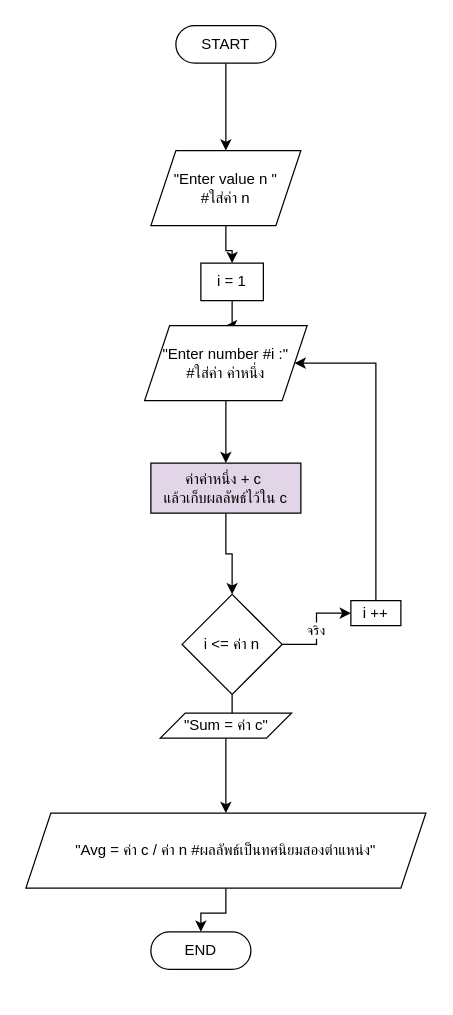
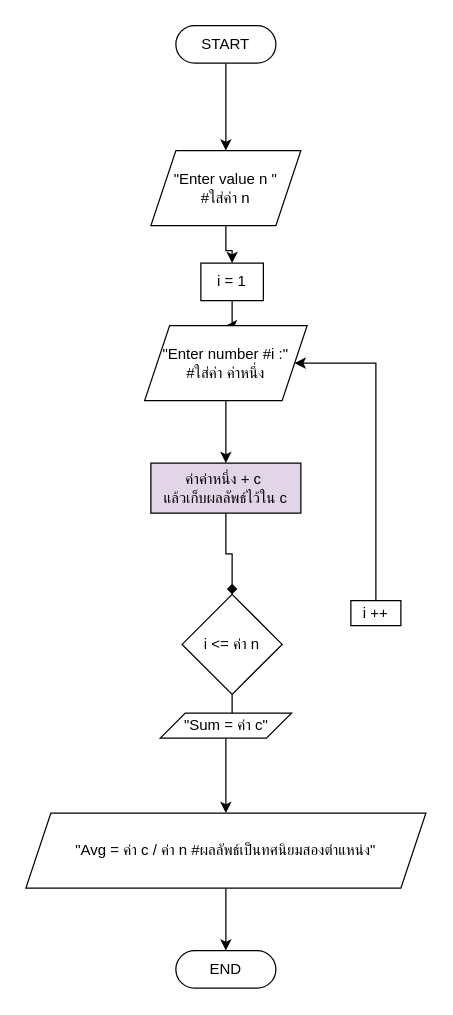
  <mxCell id="0" />
  <mxCell id="1" parent="0" />
  <mxCell id="2" value="" style="edgeStyle=orthogonalEdgeStyle;rounded=0;orthogonalLoop=1;jettySize=auto;html=1;" edge="1" parent="1" source="3" target="6"><mxGeometry relative="1" as="geometry" /></mxCell>
  <mxCell id="3" value="START" style="rounded=1;whiteSpace=wrap;html=1;arcSize=50;" parent="1" vertex="1"><mxGeometry x="140" y="20" width="80" height="30" as="geometry" /></mxCell>
- <mxCell id="4" value="END" style="rounded=1;whiteSpace=wrap;html=1;arcSize=50;" parent="1" vertex="1"><mxGeometry x="120" y="745" width="80" height="30" as="geometry" /></mxCell>
+ <mxCell id="4" value="END" style="rounded=1;whiteSpace=wrap;html=1;arcSize=50;" parent="1" vertex="1"><mxGeometry x="140" y="760" width="80" height="30" as="geometry" /></mxCell>
  <mxCell id="5" value="" style="edgeStyle=orthogonalEdgeStyle;rounded=0;orthogonalLoop=1;jettySize=auto;html=1;" edge="1" parent="1" source="6" target="8"><mxGeometry relative="1" as="geometry" /></mxCell>
  <mxCell id="6" value="&quot;Enter value n &quot;&lt;div&gt;#ใส่ค่า n&lt;/div&gt;" style="shape=parallelogram;perimeter=parallelogramPerimeter;whiteSpace=wrap;html=1;fixedSize=1;" vertex="1" parent="1"><mxGeometry x="120" y="120" width="120" height="60" as="geometry" /></mxCell>
  <mxCell id="7" value="" style="edgeStyle=orthogonalEdgeStyle;rounded=0;orthogonalLoop=1;jettySize=auto;html=1;" edge="1" parent="1" source="8" target="10"><mxGeometry relative="1" as="geometry" /></mxCell>
  <mxCell id="8" value="i = 1" style="whiteSpace=wrap;html=1;" vertex="1" parent="1"><mxGeometry x="160" y="210" width="50" height="30" as="geometry" /></mxCell>
  <mxCell id="9" value="" style="edgeStyle=orthogonalEdgeStyle;rounded=0;orthogonalLoop=1;jettySize=auto;html=1;" edge="1" parent="1" source="10" target="18"><mxGeometry relative="1" as="geometry" /></mxCell>
  <mxCell id="10" value="&quot;Enter number #i :&quot;&lt;div&gt;#ใส่ค่า ค่าหนึ่ง&lt;/div&gt;" style="shape=parallelogram;perimeter=parallelogramPerimeter;whiteSpace=wrap;html=1;fixedSize=1;" vertex="1" parent="1"><mxGeometry x="115" y="260" width="130" height="60" as="geometry" /></mxCell>
- <mxCell id="11" style="edgeStyle=orthogonalEdgeStyle;rounded=0;orthogonalLoop=1;jettySize=auto;html=1;" edge="1" parent="1" source="14" target="16"><mxGeometry relative="1" as="geometry"><mxPoint x="290" y="410" as="targetPoint" /></mxGeometry></mxCell>
- <mxCell id="12" value="จริง" style="edgeLabel;html=1;align=center;verticalAlign=middle;resizable=0;points=[];" vertex="1" connectable="0" parent="11"><mxGeometry x="-0.032" y="1" relative="1" as="geometry"><mxPoint as="offset" /></mxGeometry></mxCell>
  <mxCell id="13" value="" style="edgeStyle=orthogonalEdgeStyle;rounded=0;orthogonalLoop=1;jettySize=auto;html=1;" edge="1" parent="1" source="14" target="20"><mxGeometry relative="1" as="geometry" /></mxCell>
  <mxCell id="14" value="i &amp;lt;= ค่า n" style="rhombus;whiteSpace=wrap;html=1;" vertex="1" parent="1"><mxGeometry x="145" y="475" width="80" height="80" as="geometry" /></mxCell>
  <mxCell id="15" style="edgeStyle=orthogonalEdgeStyle;rounded=0;orthogonalLoop=1;jettySize=auto;html=1;entryX=1;entryY=0.5;entryDx=0;entryDy=0;" edge="1" parent="1" source="16" target="10"><mxGeometry relative="1" as="geometry"><Array as="points"><mxPoint x="300" y="290" /></Array></mxGeometry></mxCell>
  <mxCell id="16" value="i ++" style="rounded=0;whiteSpace=wrap;html=1;" vertex="1" parent="1"><mxGeometry x="280" y="480" width="40" height="20" as="geometry" /></mxCell>
- <mxCell id="17" value="" style="edgeStyle=orthogonalEdgeStyle;rounded=0;orthogonalLoop=1;jettySize=auto;html=1;" edge="1" parent="1" source="18" target="14"><mxGeometry relative="1" as="geometry" /></mxCell>
+ <mxCell id="17" value="" style="edgeStyle=orthogonalEdgeStyle;rounded=0;orthogonalLoop=1;jettySize=auto;html=1;endArrow=diamond;" edge="1" parent="1" source="18" target="14"><mxGeometry relative="1" as="geometry" /></mxCell>
  <mxCell id="18" value="ค่าค่าหนึ่ง + c&amp;nbsp;&lt;div&gt;แล้ว&lt;span style=&quot;background-color: initial;&quot;&gt;เก็บผลลัพธ์ไว้ใน c&lt;/span&gt;&lt;/div&gt;" style="whiteSpace=wrap;html=1;fillColor=#e1d5e7;" vertex="1" parent="1"><mxGeometry x="120" y="370" width="120" height="40" as="geometry" /></mxCell>
  <mxCell id="19" value="" style="edgeStyle=orthogonalEdgeStyle;rounded=0;orthogonalLoop=1;jettySize=auto;html=1;" edge="1" parent="1" source="20" target="22"><mxGeometry relative="1" as="geometry" /></mxCell>
  <mxCell id="20" value="&quot;Sum = ค่า c&quot;" style="shape=parallelogram;perimeter=parallelogramPerimeter;whiteSpace=wrap;html=1;fixedSize=1;" vertex="1" parent="1"><mxGeometry x="127.5" y="570" width="105" height="20" as="geometry" /></mxCell>
  <mxCell id="21" value="" style="edgeStyle=orthogonalEdgeStyle;rounded=0;orthogonalLoop=1;jettySize=auto;html=1;" edge="1" parent="1" source="22" target="4"><mxGeometry relative="1" as="geometry" /></mxCell>
  <mxCell id="22" value="&quot;Avg = ค่า c / ค่า n #ผลลัพธ์เป็นทศนิยมสองตำแหน่ง&quot;" style="shape=parallelogram;perimeter=parallelogramPerimeter;whiteSpace=wrap;html=1;fixedSize=1;" vertex="1" parent="1"><mxGeometry x="20" y="650" width="320" height="60" as="geometry" /></mxCell>
